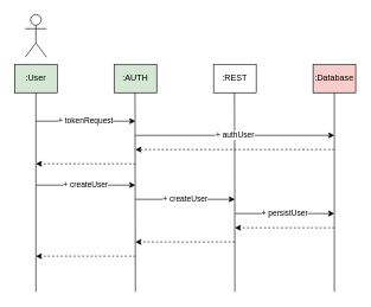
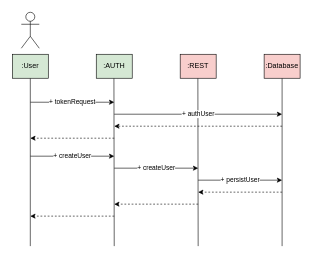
  <mxCell id="0" />
  <mxCell id="1" parent="0" />
  <mxCell id="2" value="" style="endArrow=none;html=1;rounded=0;" edge="1" parent="1"><mxGeometry width="50" height="50" relative="1" as="geometry"><mxPoint x="190" y="410" as="sourcePoint" /><mxPoint x="189.5" y="130" as="targetPoint" /></mxGeometry></mxCell>
  <mxCell id="3" value="" style="endArrow=none;html=1;rounded=0;" edge="1" parent="1"><mxGeometry width="50" height="50" relative="1" as="geometry"><mxPoint x="330" y="410" as="sourcePoint" /><mxPoint x="329.5" y="130" as="targetPoint" /></mxGeometry></mxCell>
  <mxCell id="4" value="" style="endArrow=none;html=1;rounded=0;" edge="1" parent="1" source="10"><mxGeometry width="50" height="50" relative="1" as="geometry"><mxPoint x="440" y="1010" as="sourcePoint" /><mxPoint x="440" y="130" as="targetPoint" /></mxGeometry></mxCell>
  <mxCell id="5" value="" style="endArrow=none;html=1;rounded=0;" edge="1" parent="1"><mxGeometry width="50" height="50" relative="1" as="geometry"><mxPoint x="50" y="170" as="sourcePoint" /><mxPoint x="50" y="130" as="targetPoint" /></mxGeometry></mxCell>
  <mxCell id="6" value="" style="shape=umlActor;verticalLabelPosition=bottom;verticalAlign=top;html=1;outlineConnect=0;" vertex="1" parent="1"><mxGeometry x="35" y="20" width="30" height="60" as="geometry" /></mxCell>
  <mxCell id="7" value=":User" style="rounded=0;whiteSpace=wrap;html=1;fillColor=#d5e8d4;" vertex="1" parent="1"><mxGeometry x="20" y="90" width="60" height="40" as="geometry" /></mxCell>
- <mxCell id="8" value=":REST" style="rounded=0;whiteSpace=wrap;html=1;" vertex="1" parent="1"><mxGeometry x="300" y="90" width="60" height="40" as="geometry" /></mxCell>
+ <mxCell id="8" value=":REST" style="rounded=0;whiteSpace=wrap;html=1;fillColor=#f8cecc;" vertex="1" parent="1"><mxGeometry x="300" y="90" width="60" height="40" as="geometry" /></mxCell>
  <mxCell id="9" value="" style="endArrow=none;html=1;rounded=0;" edge="1" parent="1" target="10"><mxGeometry width="50" height="50" relative="1" as="geometry"><mxPoint x="470" y="190" as="sourcePoint" /><mxPoint x="440" y="130" as="targetPoint" /></mxGeometry></mxCell>
  <mxCell id="10" value=":Database" style="rounded=0;whiteSpace=wrap;html=1;fillColor=#f8cecc;" vertex="1" parent="1"><mxGeometry x="440" y="90" width="60" height="40" as="geometry" /></mxCell>
  <mxCell id="11" value=":AUTH" style="rounded=0;whiteSpace=wrap;html=1;fillColor=#d5e8d4;" vertex="1" parent="1"><mxGeometry x="160" y="90" width="60" height="40" as="geometry" /></mxCell>
  <mxCell id="12" value="+ tokenRequest" style="endArrow=classic;html=1;rounded=0;" edge="1" parent="1"><mxGeometry width="50" height="50" relative="1" as="geometry"><mxPoint x="50" y="170" as="sourcePoint" /><mxPoint x="190" y="170" as="targetPoint" /></mxGeometry></mxCell>
  <mxCell id="13" value="+ authUser" style="endArrow=classic;html=1;rounded=0;" edge="1" parent="1"><mxGeometry width="50" height="50" relative="1" as="geometry"><mxPoint x="190" y="190" as="sourcePoint" /><mxPoint x="470" y="190" as="targetPoint" /></mxGeometry></mxCell>
  <mxCell id="14" value="" style="endArrow=classic;html=1;rounded=0;dashed=1;" edge="1" parent="1"><mxGeometry width="50" height="50" relative="1" as="geometry"><mxPoint x="470" y="210" as="sourcePoint" /><mxPoint x="190" y="210" as="targetPoint" /></mxGeometry></mxCell>
  <mxCell id="15" value="+ createUser" style="endArrow=classic;html=1;rounded=0;" edge="1" parent="1"><mxGeometry width="50" height="50" relative="1" as="geometry"><mxPoint x="50" y="260" as="sourcePoint" /><mxPoint x="190" y="260" as="targetPoint" /></mxGeometry></mxCell>
  <mxCell id="16" value="+ createUser" style="endArrow=classic;html=1;rounded=0;" edge="1" parent="1"><mxGeometry width="50" height="50" relative="1" as="geometry"><mxPoint x="190" y="280" as="sourcePoint" /><mxPoint x="330" y="280" as="targetPoint" /></mxGeometry></mxCell>
  <mxCell id="17" value="+ persistUser" style="endArrow=classic;html=1;rounded=0;" edge="1" parent="1"><mxGeometry width="50" height="50" relative="1" as="geometry"><mxPoint x="330" y="300" as="sourcePoint" /><mxPoint x="470" y="300" as="targetPoint" /></mxGeometry></mxCell>
  <mxCell id="18" value="" style="endArrow=classic;html=1;rounded=0;dashed=1;" edge="1" parent="1"><mxGeometry width="50" height="50" relative="1" as="geometry"><mxPoint x="470" y="320" as="sourcePoint" /><mxPoint x="330" y="320" as="targetPoint" /></mxGeometry></mxCell>
  <mxCell id="19" value="" style="endArrow=classic;html=1;rounded=0;dashed=1;" edge="1" parent="1"><mxGeometry width="50" height="50" relative="1" as="geometry"><mxPoint x="330" y="340" as="sourcePoint" /><mxPoint x="190" y="340" as="targetPoint" /></mxGeometry></mxCell>
  <mxCell id="20" value="" style="endArrow=classic;html=1;rounded=0;dashed=1;" edge="1" parent="1"><mxGeometry width="50" height="50" relative="1" as="geometry"><mxPoint x="190" y="360" as="sourcePoint" /><mxPoint x="50" y="360" as="targetPoint" /></mxGeometry></mxCell>
  <mxCell id="21" value="" style="endArrow=none;html=1;rounded=0;" edge="1" parent="1"><mxGeometry width="50" height="50" relative="1" as="geometry"><mxPoint x="50" y="260" as="sourcePoint" /><mxPoint x="50" y="170" as="targetPoint" /></mxGeometry></mxCell>
  <mxCell id="22" value="" style="endArrow=classic;html=1;rounded=0;dashed=1;" edge="1" parent="1"><mxGeometry width="50" height="50" relative="1" as="geometry"><mxPoint x="190" y="230" as="sourcePoint" /><mxPoint x="50" y="230" as="targetPoint" /></mxGeometry></mxCell>
  <mxCell id="23" value="" style="endArrow=none;html=1;rounded=0;" edge="1" parent="1"><mxGeometry width="50" height="50" relative="1" as="geometry"><mxPoint x="50" y="410" as="sourcePoint" /><mxPoint x="50" y="260" as="targetPoint" /></mxGeometry></mxCell>
  <mxCell id="24" value="" style="endArrow=none;html=1;rounded=0;" edge="1" parent="1"><mxGeometry width="50" height="50" relative="1" as="geometry"><mxPoint x="470" y="410" as="sourcePoint" /><mxPoint x="470" y="190" as="targetPoint" /></mxGeometry></mxCell>
